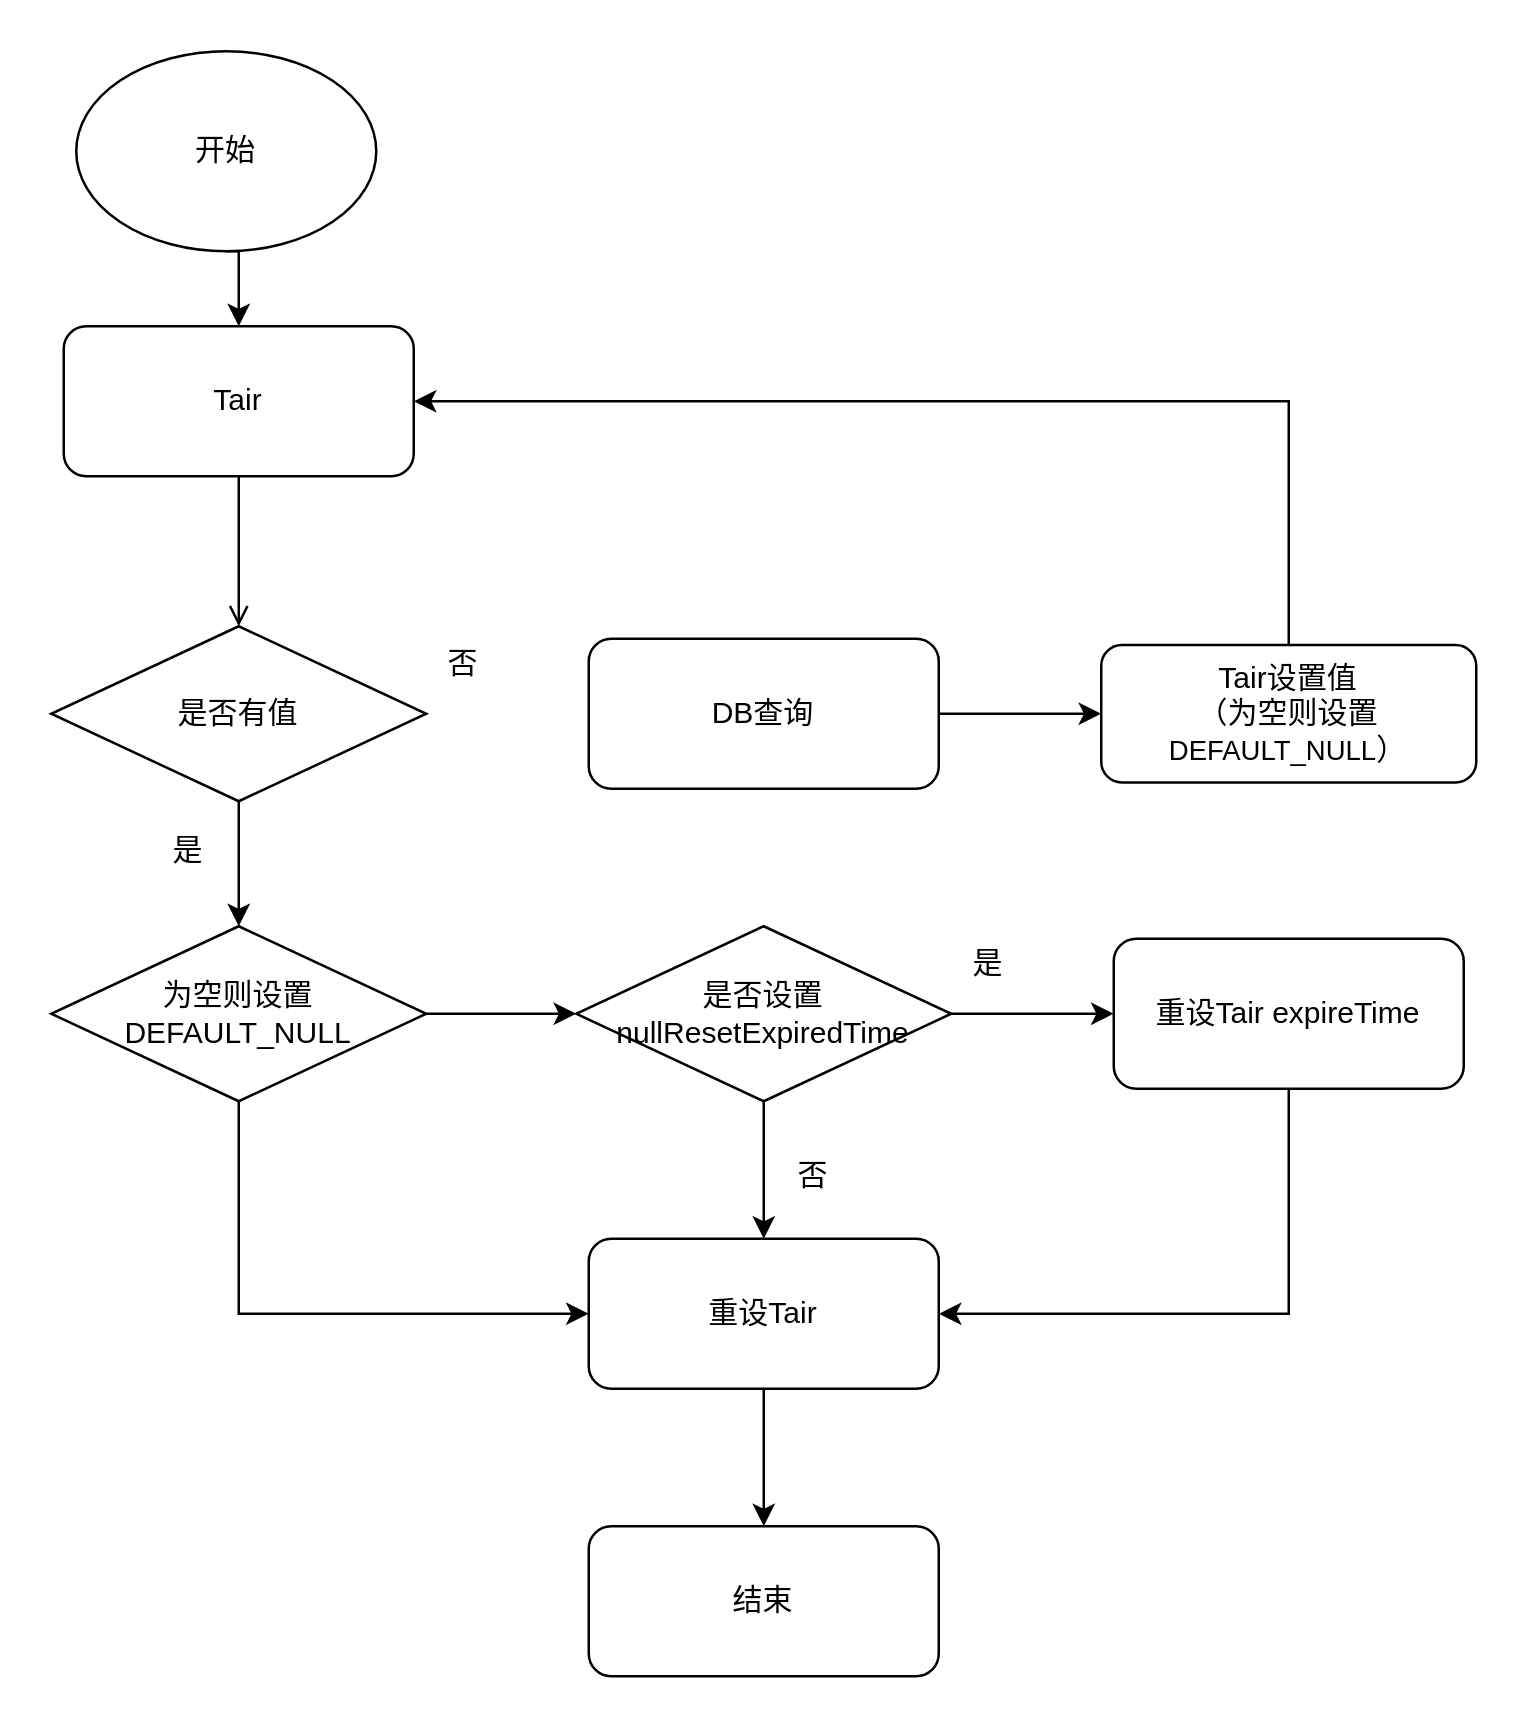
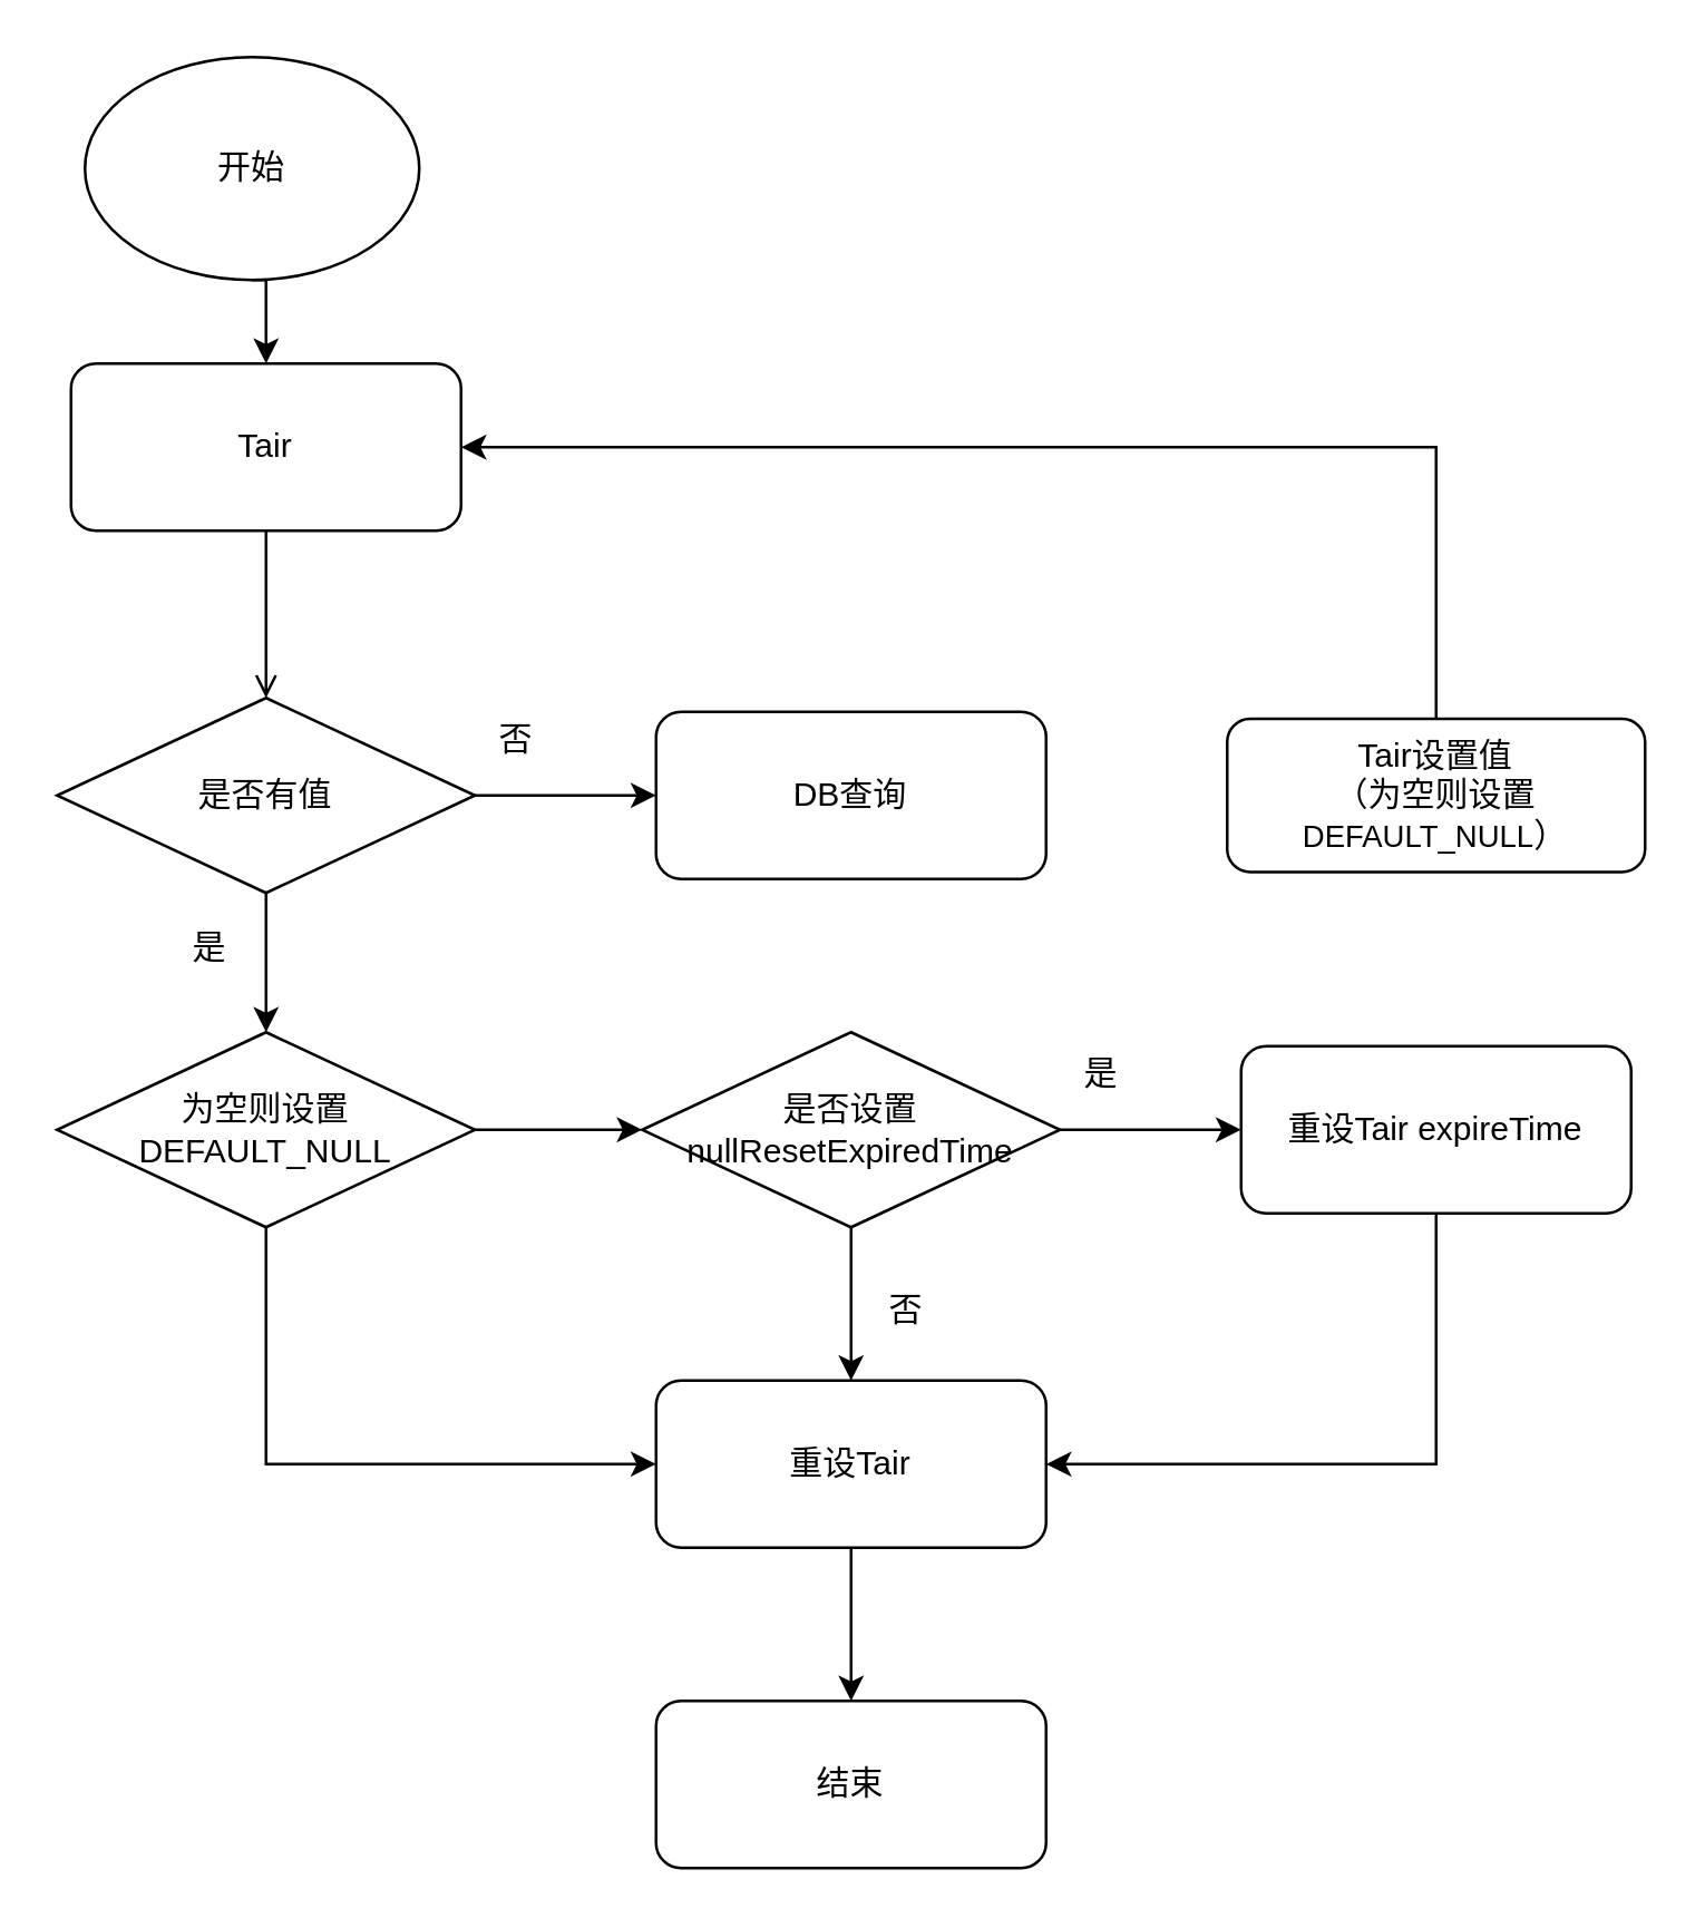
  <mxCell id="0" />
  <mxCell id="1" parent="0" />
  <mxCell id="2" style="edgeStyle=orthogonalEdgeStyle;rounded=0;orthogonalLoop=1;jettySize=auto;html=1;exitX=0.5;exitY=1;exitDx=0;exitDy=0;entryX=0.5;entryY=0;entryDx=0;entryDy=0;" edge="1" parent="1" source="3" target="5"><mxGeometry relative="1" as="geometry" /></mxCell>
  <mxCell id="3" value="开始" style="ellipse;whiteSpace=wrap;html=1;fillColor=none;" vertex="1" parent="1"><mxGeometry x="30" y="20" width="120" height="80" as="geometry" /></mxCell>
  <mxCell id="4" style="edgeStyle=orthogonalEdgeStyle;rounded=0;orthogonalLoop=1;jettySize=auto;html=1;exitX=0.5;exitY=1;exitDx=0;exitDy=0;endArrow=open;" edge="1" parent="1" source="5" target="8"><mxGeometry relative="1" as="geometry" /></mxCell>
  <mxCell id="5" value="Tair" style="rounded=1;whiteSpace=wrap;html=1;fillColor=none;" vertex="1" parent="1"><mxGeometry x="25" y="130" width="140" height="60" as="geometry" /></mxCell>
+ <mxCell id="6" style="edgeStyle=orthogonalEdgeStyle;rounded=0;orthogonalLoop=1;jettySize=auto;html=1;exitX=1;exitY=0.5;exitDx=0;exitDy=0;entryX=0;entryY=0.5;entryDx=0;entryDy=0;" edge="1" parent="1" source="8" target="12"><mxGeometry relative="1" as="geometry" /></mxCell>
  <mxCell id="7" style="edgeStyle=orthogonalEdgeStyle;rounded=0;orthogonalLoop=1;jettySize=auto;html=1;exitX=0.5;exitY=1;exitDx=0;exitDy=0;entryX=0.5;entryY=0;entryDx=0;entryDy=0;" edge="1" parent="1" source="8" target="15"><mxGeometry relative="1" as="geometry" /></mxCell>
  <mxCell id="8" value="是否有值" style="rhombus;whiteSpace=wrap;html=1;fillColor=none;" vertex="1" parent="1"><mxGeometry x="20" y="250" width="150" height="70" as="geometry" /></mxCell>
  <mxCell id="9" value="结束" style="rounded=1;whiteSpace=wrap;html=1;fillColor=none;" vertex="1" parent="1"><mxGeometry x="235" y="610" width="140" height="60" as="geometry" /></mxCell>
  <mxCell id="10" style="edgeStyle=orthogonalEdgeStyle;rounded=0;orthogonalLoop=1;jettySize=auto;html=1;exitX=0.5;exitY=0;exitDx=0;exitDy=0;entryX=1;entryY=0.5;entryDx=0;entryDy=0;" edge="1" parent="1" source="27" target="5"><mxGeometry relative="1" as="geometry" /></mxCell>
- <mxCell id="11" style="edgeStyle=orthogonalEdgeStyle;rounded=0;orthogonalLoop=1;jettySize=auto;html=1;exitX=1;exitY=0.5;exitDx=0;exitDy=0;entryX=0;entryY=0.5;entryDx=0;entryDy=0;" edge="1" parent="1" source="12" target="27"><mxGeometry relative="1" as="geometry" /></mxCell>
  <mxCell id="12" value="DB查询" style="rounded=1;whiteSpace=wrap;html=1;fillColor=none;" vertex="1" parent="1"><mxGeometry x="235" y="255" width="140" height="60" as="geometry" /></mxCell>
  <mxCell id="13" style="edgeStyle=orthogonalEdgeStyle;rounded=0;orthogonalLoop=1;jettySize=auto;html=1;exitX=0.5;exitY=1;exitDx=0;exitDy=0;entryX=0;entryY=0.5;entryDx=0;entryDy=0;" edge="1" parent="1" source="15" target="17"><mxGeometry relative="1" as="geometry" /></mxCell>
  <mxCell id="14" style="edgeStyle=orthogonalEdgeStyle;rounded=0;orthogonalLoop=1;jettySize=auto;html=1;exitX=1;exitY=0.5;exitDx=0;exitDy=0;entryX=0;entryY=0.5;entryDx=0;entryDy=0;" edge="1" parent="1" source="15" target="22"><mxGeometry relative="1" as="geometry" /></mxCell>
  <mxCell id="15" value="为空则设置DEFAULT_NULL" style="rhombus;whiteSpace=wrap;html=1;fillColor=none;" vertex="1" parent="1"><mxGeometry x="20" y="370" width="150" height="70" as="geometry" /></mxCell>
  <mxCell id="16" style="edgeStyle=orthogonalEdgeStyle;rounded=0;orthogonalLoop=1;jettySize=auto;html=1;exitX=0.5;exitY=1;exitDx=0;exitDy=0;entryX=0.5;entryY=0;entryDx=0;entryDy=0;" edge="1" parent="1" source="17" target="9"><mxGeometry relative="1" as="geometry" /></mxCell>
  <mxCell id="17" value="重设Tair" style="rounded=1;whiteSpace=wrap;html=1;fillColor=none;" vertex="1" parent="1"><mxGeometry x="235" y="495" width="140" height="60" as="geometry" /></mxCell>
  <mxCell id="18" style="edgeStyle=orthogonalEdgeStyle;rounded=0;orthogonalLoop=1;jettySize=auto;html=1;exitX=0.5;exitY=1;exitDx=0;exitDy=0;entryX=1;entryY=0.5;entryDx=0;entryDy=0;" edge="1" parent="1" source="19" target="17"><mxGeometry relative="1" as="geometry" /></mxCell>
  <mxCell id="19" value="重设Tair expireTime" style="rounded=1;whiteSpace=wrap;html=1;fillColor=none;" vertex="1" parent="1"><mxGeometry x="445" y="375" width="140" height="60" as="geometry" /></mxCell>
  <mxCell id="20" style="edgeStyle=orthogonalEdgeStyle;rounded=0;orthogonalLoop=1;jettySize=auto;html=1;exitX=0.5;exitY=1;exitDx=0;exitDy=0;entryX=0.5;entryY=0;entryDx=0;entryDy=0;" edge="1" parent="1" source="22" target="17"><mxGeometry relative="1" as="geometry" /></mxCell>
  <mxCell id="21" style="edgeStyle=orthogonalEdgeStyle;rounded=0;orthogonalLoop=1;jettySize=auto;html=1;exitX=1;exitY=0.5;exitDx=0;exitDy=0;entryX=0;entryY=0.5;entryDx=0;entryDy=0;" edge="1" parent="1" source="22" target="19"><mxGeometry relative="1" as="geometry" /></mxCell>
  <mxCell id="22" value="是否设置nullResetExpiredTime" style="rhombus;whiteSpace=wrap;html=1;fillColor=none;" vertex="1" parent="1"><mxGeometry x="230" y="370" width="150" height="70" as="geometry" /></mxCell>
  <mxCell id="23" value="是" style="text;html=1;align=center;verticalAlign=middle;whiteSpace=wrap;rounded=0;" vertex="1" parent="1"><mxGeometry x="55" y="330" width="40" height="20" as="geometry" /></mxCell>
  <mxCell id="24" value="否" style="text;html=1;align=center;verticalAlign=middle;whiteSpace=wrap;rounded=0;" vertex="1" parent="1"><mxGeometry x="165" y="255" width="40" height="20" as="geometry" /></mxCell>
  <mxCell id="25" value="是" style="text;html=1;align=center;verticalAlign=middle;whiteSpace=wrap;rounded=0;" vertex="1" parent="1"><mxGeometry x="375" y="375" width="40" height="20" as="geometry" /></mxCell>
  <mxCell id="26" value="否" style="text;html=1;align=center;verticalAlign=middle;whiteSpace=wrap;rounded=0;" vertex="1" parent="1"><mxGeometry x="305" y="460" width="40" height="20" as="geometry" /></mxCell>
  <mxCell id="27" value="Tair设置值&lt;div&gt;（为空则设置&lt;span style=&quot;background-color: initial;&quot;&gt;&lt;font style=&quot;font-size: 11px;&quot;&gt;DEFAULT_NULL&lt;/font&gt;&lt;/span&gt;&lt;span style=&quot;background-color: initial;&quot;&gt;）&lt;/span&gt;&lt;/div&gt;" style="rounded=1;whiteSpace=wrap;html=1;fillColor=none;align=center;" vertex="1" parent="1"><mxGeometry x="440" y="257.5" width="150" height="55" as="geometry" /></mxCell>
